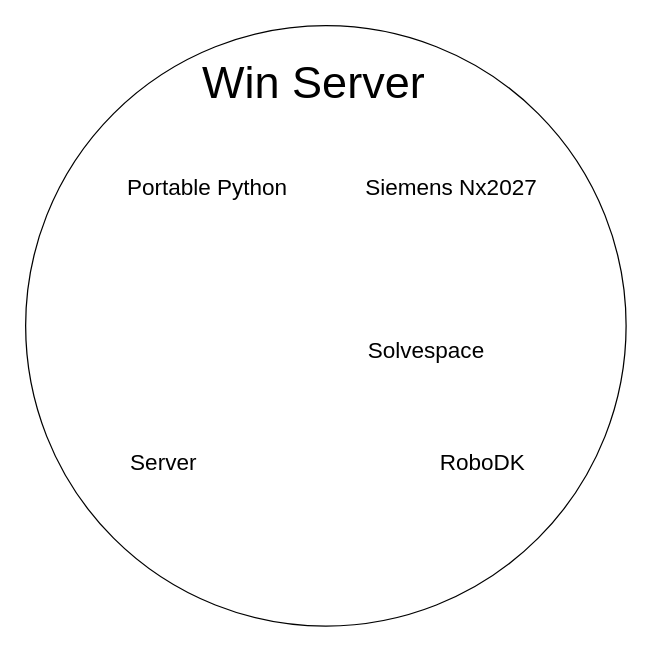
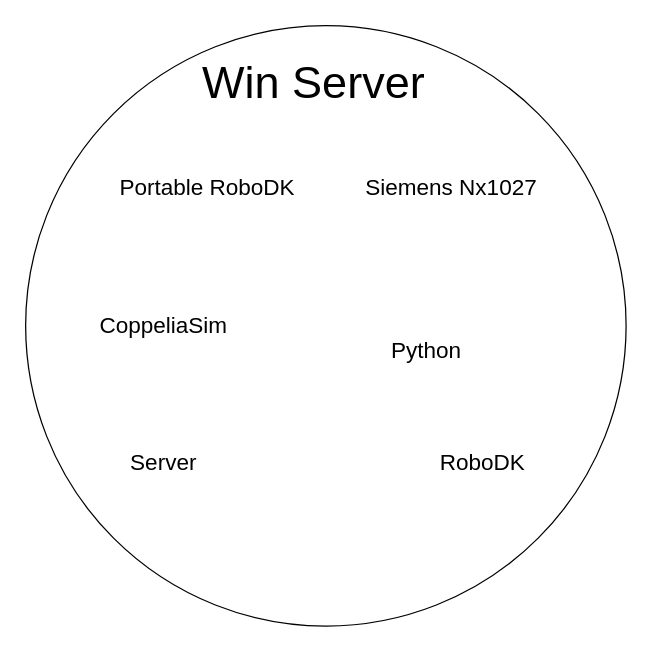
  <mxCell id="0" />
  <mxCell id="1" parent="0" />
  <mxCell id="2" value="" style="ellipse;whiteSpace=wrap;html=1;aspect=fixed;" vertex="1" parent="1"><mxGeometry x="20" y="20" width="480" height="480" as="geometry" /></mxCell>
  <mxCell id="3" value="&lt;font style=&quot;font-size: 36px;&quot;&gt;Win Server&lt;/font&gt;" style="text;html=1;resizable=0;autosize=1;align=center;verticalAlign=middle;points=[];fillColor=none;strokeColor=none;rounded=0;" vertex="1" parent="1"><mxGeometry x="150" y="35" width="200" height="60" as="geometry" /></mxCell>
- <mxCell id="4" value="&lt;font style=&quot;font-size: 18px;&quot;&gt;Portable Python &lt;/font&gt;" style="text;html=1;resizable=0;autosize=1;align=center;verticalAlign=middle;points=[];fillColor=none;strokeColor=none;rounded=0;" vertex="1" parent="1"><mxGeometry x="90" y="130" width="150" height="40" as="geometry" /></mxCell>
- <mxCell id="5" value="&lt;font style=&quot;font-size: 18px;&quot;&gt;Siemens Nx2027&lt;/font&gt;" style="text;html=1;resizable=0;autosize=1;align=center;verticalAlign=middle;points=[];fillColor=none;strokeColor=none;rounded=0;" vertex="1" parent="1"><mxGeometry x="280" y="130" width="160" height="40" as="geometry" /></mxCell>
+ <mxCell id="4" value="&lt;font style=&quot;font-size: 18px;&quot;&gt;Portable RoboDK &lt;/font&gt;" style="text;html=1;resizable=0;autosize=1;align=center;verticalAlign=middle;points=[];fillColor=none;strokeColor=none;rounded=0;" vertex="1" parent="1"><mxGeometry x="90" y="130" width="150" height="40" as="geometry" /></mxCell>
+ <mxCell id="5" value="&lt;font style=&quot;font-size: 18px;&quot;&gt;Siemens Nx1027&lt;/font&gt;" style="text;html=1;resizable=0;autosize=1;align=center;verticalAlign=middle;points=[];fillColor=none;strokeColor=none;rounded=0;" vertex="1" parent="1"><mxGeometry x="280" y="130" width="160" height="40" as="geometry" /></mxCell>
+ <mxCell id="6" value="&lt;font style=&quot;font-size: 18px;&quot;&gt;CoppeliaSim&lt;/font&gt;" style="text;html=1;resizable=0;autosize=1;align=center;verticalAlign=middle;points=[];fillColor=none;strokeColor=none;rounded=0;" vertex="1" parent="1"><mxGeometry x="65" y="240" width="130" height="40" as="geometry" /></mxCell>
  <mxCell id="7" value="&lt;div&gt;&lt;font style=&quot;font-size: 18px;&quot;&gt;Server&lt;/font&gt;&lt;/div&gt;" style="text;html=1;resizable=0;autosize=1;align=center;verticalAlign=middle;points=[];fillColor=none;strokeColor=none;rounded=0;" vertex="1" parent="1"><mxGeometry x="90" y="350" width="80" height="40" as="geometry" /></mxCell>
  <mxCell id="8" value="&lt;font style=&quot;font-size: 18px;&quot;&gt;RoboDK&lt;/font&gt;" style="text;html=1;resizable=0;autosize=1;align=center;verticalAlign=middle;points=[];fillColor=none;strokeColor=none;rounded=0;" vertex="1" parent="1"><mxGeometry x="340" y="350" width="90" height="40" as="geometry" /></mxCell>
- <mxCell id="9" value="&lt;font style=&quot;font-size: 18px;&quot;&gt;Solvespace&lt;/font&gt;" style="text;html=1;resizable=0;autosize=1;align=center;verticalAlign=middle;points=[];fillColor=none;strokeColor=none;rounded=0;" vertex="1" parent="1"><mxGeometry x="280" y="260" width="120" height="40" as="geometry" /></mxCell>
+ <mxCell id="9" value="&lt;font style=&quot;font-size: 18px;&quot;&gt;Python&lt;/font&gt;" style="text;html=1;resizable=0;autosize=1;align=center;verticalAlign=middle;points=[];fillColor=none;strokeColor=none;rounded=0;" vertex="1" parent="1"><mxGeometry x="280" y="260" width="120" height="40" as="geometry" /></mxCell>
